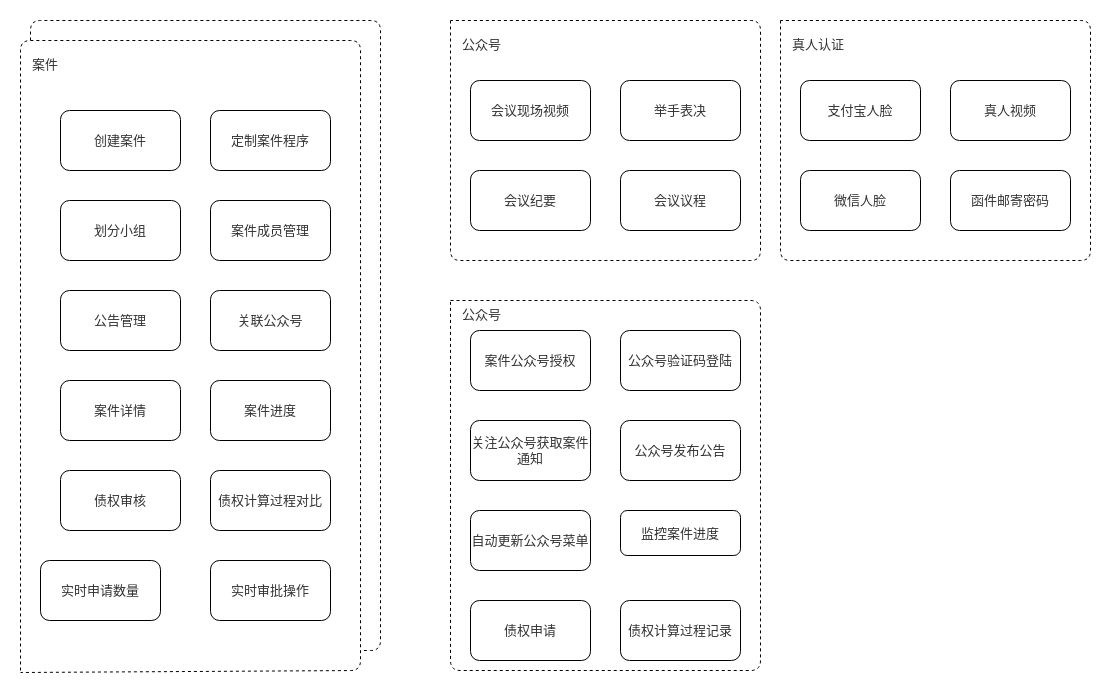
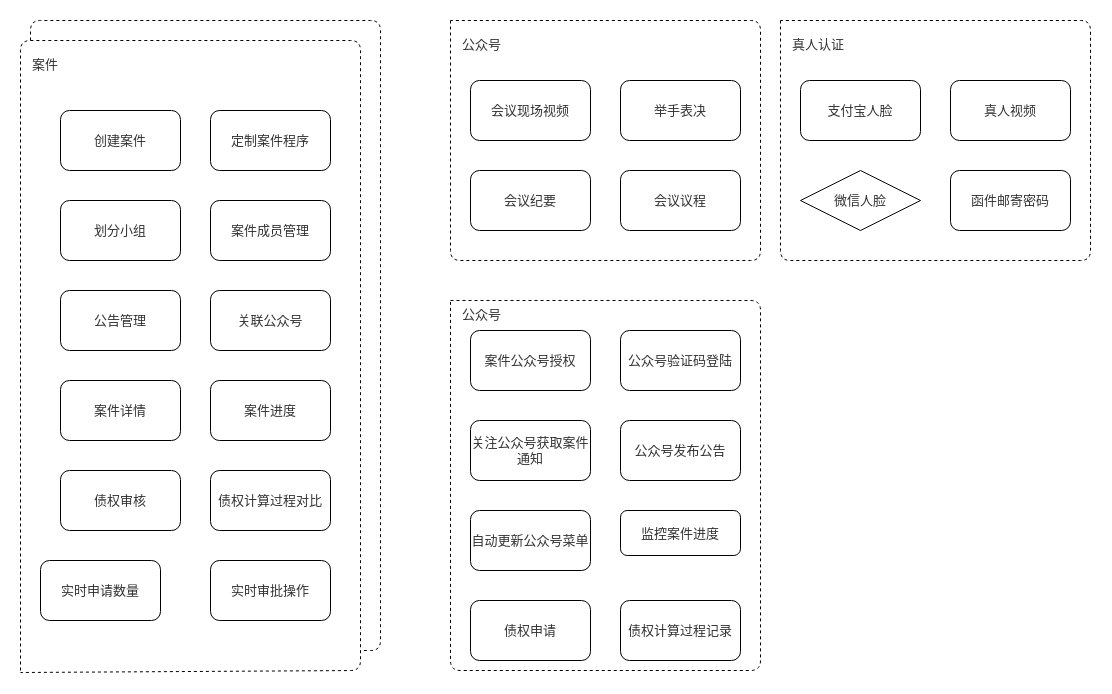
  <mxCell id="0" />
  <mxCell id="1" parent="0" />
  <mxCell id="2" value="" style="endArrow=none;dashed=1;html=1;rounded=1;" parent="1" edge="1"><mxGeometry width="50" height="50" relative="1" as="geometry"><mxPoint x="20" y="670" as="sourcePoint" /><mxPoint x="20" y="672" as="targetPoint" /><Array as="points"><mxPoint x="20" y="40" /><mxPoint x="360" y="40" /><mxPoint x="360" y="670" /></Array></mxGeometry></mxCell>
  <mxCell id="3" value="&lt;span style=&quot;color: rgb(50, 50, 50); font-family: &amp;quot;Microsoft YaHei&amp;quot;, 微软雅黑, Arial; font-size: 13px; background-color: rgba(255, 255, 255, 0.01);&quot;&gt;创建案件&lt;/span&gt;" style="rounded=1;whiteSpace=wrap;html=1;" parent="1" vertex="1"><mxGeometry x="60" y="110" width="120" height="60" as="geometry" /></mxCell>
  <mxCell id="4" value="" style="endArrow=none;dashed=1;html=1;rounded=1;" parent="1" edge="1"><mxGeometry width="50" height="50" relative="1" as="geometry"><mxPoint x="30" y="40" as="sourcePoint" /><mxPoint x="360" y="650" as="targetPoint" /><Array as="points"><mxPoint x="30" y="20" /><mxPoint x="380" y="20" /><mxPoint x="380" y="650" /></Array></mxGeometry></mxCell>
  <mxCell id="5" value="&lt;span style=&quot;color: rgb(50, 50, 50); font-family: &amp;quot;Microsoft YaHei&amp;quot;, 微软雅黑, Arial; font-size: 13px; background-color: rgba(255, 255, 255, 0.01);&quot;&gt;定制案件程序&lt;/span&gt;" style="rounded=1;whiteSpace=wrap;html=1;" parent="1" vertex="1"><mxGeometry x="210" y="110" width="120" height="60" as="geometry" /></mxCell>
  <mxCell id="6" value="&lt;span style=&quot;color: rgb(50, 50, 50); font-family: &amp;quot;Microsoft YaHei&amp;quot;, 微软雅黑, Arial; font-size: 13px; background-color: rgba(255, 255, 255, 0.01);&quot;&gt;划分小组&lt;/span&gt;" style="rounded=1;whiteSpace=wrap;html=1;" parent="1" vertex="1"><mxGeometry x="60" y="200" width="120" height="60" as="geometry" /></mxCell>
  <mxCell id="7" value="&lt;span style=&quot;color: rgb(50, 50, 50); font-family: &amp;quot;Microsoft YaHei&amp;quot;, 微软雅黑, Arial; font-size: 13px; background-color: rgba(255, 255, 255, 0.01);&quot;&gt;案件成员管理&lt;/span&gt;" style="rounded=1;whiteSpace=wrap;html=1;" parent="1" vertex="1"><mxGeometry x="210" y="200" width="120" height="60" as="geometry" /></mxCell>
  <mxCell id="8" value="&lt;span style=&quot;color: rgb(50, 50, 50); font-family: &amp;quot;Microsoft YaHei&amp;quot;, 微软雅黑, Arial; font-size: 13px; background-color: rgba(255, 255, 255, 0.01);&quot;&gt;公告管理&lt;/span&gt;" style="rounded=1;whiteSpace=wrap;html=1;" parent="1" vertex="1"><mxGeometry x="60" y="290" width="120" height="60" as="geometry" /></mxCell>
  <mxCell id="9" value="&lt;span style=&quot;color: rgb(50, 50, 50); font-family: &amp;quot;Microsoft YaHei&amp;quot;, 微软雅黑, Arial; font-size: 13px; background-color: rgba(255, 255, 255, 0.01);&quot;&gt;关联公众号&lt;/span&gt;" style="rounded=1;whiteSpace=wrap;html=1;" parent="1" vertex="1"><mxGeometry x="210" y="290" width="120" height="60" as="geometry" /></mxCell>
  <mxCell id="10" value="&lt;span style=&quot;color: rgb(50, 50, 50); font-family: &amp;quot;Microsoft YaHei&amp;quot;, 微软雅黑, Arial; font-size: 13px; background-color: rgba(255, 255, 255, 0.01);&quot;&gt;案件详情&lt;/span&gt;" style="rounded=1;whiteSpace=wrap;html=1;" parent="1" vertex="1"><mxGeometry x="60" y="380" width="120" height="60" as="geometry" /></mxCell>
  <mxCell id="11" value="&lt;span style=&quot;color: rgb(50, 50, 50); font-family: &amp;quot;Microsoft YaHei&amp;quot;, 微软雅黑, Arial; font-size: 13px; background-color: rgba(255, 255, 255, 0.01);&quot;&gt;案件进度&lt;/span&gt;" style="rounded=1;whiteSpace=wrap;html=1;" parent="1" vertex="1"><mxGeometry x="210" y="380" width="120" height="60" as="geometry" /></mxCell>
  <mxCell id="12" value="&lt;span style=&quot;color: rgb(50, 50, 50); font-family: &amp;quot;Microsoft YaHei&amp;quot;, 微软雅黑, Arial; font-size: 13px; background-color: rgba(255, 255, 255, 0.01);&quot;&gt;债权审核&lt;/span&gt;" style="rounded=1;whiteSpace=wrap;html=1;" parent="1" vertex="1"><mxGeometry x="60" y="470" width="120" height="60" as="geometry" /></mxCell>
  <mxCell id="13" value="&lt;span style=&quot;color: rgb(50, 50, 50); font-family: &amp;quot;Microsoft YaHei&amp;quot;, 微软雅黑, Arial; font-size: 13px; background-color: rgba(255, 255, 255, 0.01);&quot;&gt;债权计算过程对比&lt;/span&gt;" style="rounded=1;whiteSpace=wrap;html=1;" parent="1" vertex="1"><mxGeometry x="210" y="470" width="120" height="60" as="geometry" /></mxCell>
  <mxCell id="14" value="&lt;span style=&quot;color: rgb(50, 50, 50); font-family: &amp;quot;Microsoft YaHei&amp;quot;, 微软雅黑, Arial; font-size: 13px; background-color: rgba(255, 255, 255, 0.01);&quot;&gt;实时申请数量&lt;/span&gt;" style="rounded=1;whiteSpace=wrap;html=1;" parent="1" vertex="1"><mxGeometry x="40" y="560" width="120" height="60" as="geometry" /></mxCell>
  <mxCell id="15" value="&lt;span style=&quot;color: rgb(50, 50, 50); font-family: &amp;quot;Microsoft YaHei&amp;quot;, 微软雅黑, Arial; font-size: 13px; background-color: rgba(255, 255, 255, 0.01);&quot;&gt;实时审批操作&lt;/span&gt;" style="rounded=1;whiteSpace=wrap;html=1;" parent="1" vertex="1"><mxGeometry x="210" y="560" width="120" height="60" as="geometry" /></mxCell>
  <mxCell id="16" value="&lt;span style=&quot;color: rgb(50, 50, 50); font-family: &amp;quot;Microsoft YaHei&amp;quot;, 微软雅黑, Arial; font-size: 13px; font-style: normal; font-variant-ligatures: normal; font-variant-caps: normal; font-weight: 400; letter-spacing: normal; orphans: 2; text-align: center; text-indent: 0px; text-transform: none; widows: 2; word-spacing: 0px; -webkit-text-stroke-width: 0px; white-space: normal; background-color: rgba(255, 255, 255, 0.01); text-decoration-thickness: initial; text-decoration-style: initial; text-decoration-color: initial; display: inline !important; float: none;&quot;&gt;案件&lt;/span&gt;" style="text;whiteSpace=wrap;html=1;rounded=1;" parent="1" vertex="1"><mxGeometry x="30" y="50" width="60" height="40" as="geometry" /></mxCell>
  <mxCell id="17" value="" style="endArrow=none;dashed=1;html=1;rounded=1;" parent="1" edge="1"><mxGeometry width="50" height="50" relative="1" as="geometry"><mxPoint x="450" y="300" as="sourcePoint" /><mxPoint x="450" y="300" as="targetPoint" /><Array as="points"><mxPoint x="760" y="300" /><mxPoint x="760" y="670" /><mxPoint x="450" y="670" /></Array></mxGeometry></mxCell>
  <mxCell id="18" value="&lt;span style=&quot;color: rgb(50, 50, 50); font-family: &amp;quot;Microsoft YaHei&amp;quot;, 微软雅黑, Arial; font-size: 13px; background-color: rgba(255, 255, 255, 0.01);&quot;&gt;案件公众号授权&lt;/span&gt;" style="rounded=1;whiteSpace=wrap;html=1;" parent="1" vertex="1"><mxGeometry x="470" y="330" width="120" height="60" as="geometry" /></mxCell>
  <mxCell id="19" value="&lt;span style=&quot;color: rgb(50, 50, 50); font-family: &amp;quot;Microsoft YaHei&amp;quot;, 微软雅黑, Arial; font-size: 13px; background-color: rgba(255, 255, 255, 0.01);&quot;&gt;公众号验证码登陆&lt;/span&gt;" style="rounded=1;whiteSpace=wrap;html=1;" parent="1" vertex="1"><mxGeometry x="620" y="330" width="120" height="60" as="geometry" /></mxCell>
  <mxCell id="20" value="&lt;span style=&quot;color: rgb(50, 50, 50); font-family: &amp;quot;Microsoft YaHei&amp;quot;, 微软雅黑, Arial; font-size: 13px; background-color: rgba(255, 255, 255, 0.01);&quot;&gt;关注公众号获取案件通知&lt;/span&gt;" style="rounded=1;whiteSpace=wrap;html=1;" parent="1" vertex="1"><mxGeometry x="470" y="420" width="120" height="60" as="geometry" /></mxCell>
  <mxCell id="21" value="&lt;span style=&quot;color: rgb(50, 50, 50); font-family: &amp;quot;Microsoft YaHei&amp;quot;, 微软雅黑, Arial; font-size: 13px; background-color: rgba(255, 255, 255, 0.01);&quot;&gt;公众号发布公告&lt;/span&gt;" style="rounded=1;whiteSpace=wrap;html=1;" parent="1" vertex="1"><mxGeometry x="620" y="420" width="120" height="60" as="geometry" /></mxCell>
  <mxCell id="22" value="&lt;span style=&quot;color: rgb(50, 50, 50); font-family: &amp;quot;Microsoft YaHei&amp;quot;, 微软雅黑, Arial; font-size: 13px; background-color: rgba(255, 255, 255, 0.01);&quot;&gt;自动更新公众号菜单&lt;/span&gt;" style="rounded=1;whiteSpace=wrap;html=1;" parent="1" vertex="1"><mxGeometry x="470" y="510" width="120" height="60" as="geometry" /></mxCell>
  <mxCell id="23" value="&lt;span style=&quot;color: rgb(50, 50, 50); font-family: &amp;quot;Microsoft YaHei&amp;quot;, 微软雅黑, Arial; font-size: 13px; background-color: rgba(255, 255, 255, 0.01);&quot;&gt;监控案件进度&lt;/span&gt;" style="rounded=1;whiteSpace=wrap;html=1;" parent="1" vertex="1"><mxGeometry x="620" y="510" width="120" height="45" as="geometry" /></mxCell>
  <mxCell id="24" value="&lt;span style=&quot;color: rgb(50, 50, 50); font-family: &amp;quot;Microsoft YaHei&amp;quot;, 微软雅黑, Arial; font-size: 13px; background-color: rgba(255, 255, 255, 0.01);&quot;&gt;债权申请&lt;/span&gt;" style="rounded=1;whiteSpace=wrap;html=1;" parent="1" vertex="1"><mxGeometry x="470" y="600" width="120" height="60" as="geometry" /></mxCell>
  <mxCell id="25" value="&lt;span style=&quot;color: rgb(50, 50, 50); font-family: &amp;quot;Microsoft YaHei&amp;quot;, 微软雅黑, Arial; font-size: 13px; background-color: rgba(255, 255, 255, 0.01);&quot;&gt;债权计算过程记录&lt;/span&gt;" style="rounded=1;whiteSpace=wrap;html=1;" parent="1" vertex="1"><mxGeometry x="620" y="600" width="120" height="60" as="geometry" /></mxCell>
  <mxCell id="26" value="&lt;span style=&quot;color: rgb(50, 50, 50); font-family: &amp;quot;Microsoft YaHei&amp;quot;, 微软雅黑, Arial; font-size: 13px; font-style: normal; font-variant-ligatures: normal; font-variant-caps: normal; font-weight: 400; letter-spacing: normal; orphans: 2; text-align: center; text-indent: 0px; text-transform: none; widows: 2; word-spacing: 0px; -webkit-text-stroke-width: 0px; white-space: normal; background-color: rgba(255, 255, 255, 0.01); text-decoration-thickness: initial; text-decoration-style: initial; text-decoration-color: initial; display: inline !important; float: none;&quot;&gt;公众号&lt;/span&gt;" style="text;whiteSpace=wrap;html=1;rounded=1;" parent="1" vertex="1"><mxGeometry x="460" y="300" width="60" height="40" as="geometry" /></mxCell>
  <mxCell id="27" value="" style="endArrow=none;dashed=1;html=1;rounded=1;" parent="1" edge="1"><mxGeometry width="50" height="50" relative="1" as="geometry"><mxPoint x="450" y="20" as="sourcePoint" /><mxPoint x="450" y="20" as="targetPoint" /><Array as="points"><mxPoint x="450" y="260" /><mxPoint x="760" y="260" /><mxPoint x="760" y="20" /></Array></mxGeometry></mxCell>
  <mxCell id="28" value="&lt;span style=&quot;color: rgb(50, 50, 50); font-family: &amp;quot;Microsoft YaHei&amp;quot;, 微软雅黑, Arial; font-size: 13px; background-color: rgba(255, 255, 255, 0.01);&quot;&gt;会议现场视频&lt;/span&gt;" style="rounded=1;whiteSpace=wrap;html=1;" parent="1" vertex="1"><mxGeometry x="470" y="80" width="120" height="60" as="geometry" /></mxCell>
  <mxCell id="29" value="&lt;span style=&quot;color: rgb(50, 50, 50); font-family: &amp;quot;Microsoft YaHei&amp;quot;, 微软雅黑, Arial; font-size: 13px; background-color: rgba(255, 255, 255, 0.01);&quot;&gt;举手表决&lt;/span&gt;" style="rounded=1;whiteSpace=wrap;html=1;" parent="1" vertex="1"><mxGeometry x="620" y="80" width="120" height="60" as="geometry" /></mxCell>
  <mxCell id="30" value="&lt;span style=&quot;color: rgb(50, 50, 50); font-family: &amp;quot;Microsoft YaHei&amp;quot;, 微软雅黑, Arial; font-size: 13px; background-color: rgba(255, 255, 255, 0.01);&quot;&gt;会议纪要&lt;/span&gt;" style="rounded=1;whiteSpace=wrap;html=1;" parent="1" vertex="1"><mxGeometry x="470" y="170" width="120" height="60" as="geometry" /></mxCell>
  <mxCell id="31" value="&lt;span style=&quot;color: rgb(50, 50, 50); font-family: &amp;quot;Microsoft YaHei&amp;quot;, 微软雅黑, Arial; font-size: 13px; background-color: rgba(255, 255, 255, 0.01);&quot;&gt;会议议程&lt;/span&gt;" style="rounded=1;whiteSpace=wrap;html=1;" parent="1" vertex="1"><mxGeometry x="620" y="170" width="120" height="60" as="geometry" /></mxCell>
  <mxCell id="32" value="&lt;span style=&quot;color: rgb(50, 50, 50); font-family: &amp;quot;Microsoft YaHei&amp;quot;, 微软雅黑, Arial; font-size: 13px; font-style: normal; font-variant-ligatures: normal; font-variant-caps: normal; font-weight: 400; letter-spacing: normal; orphans: 2; text-align: center; text-indent: 0px; text-transform: none; widows: 2; word-spacing: 0px; -webkit-text-stroke-width: 0px; white-space: normal; background-color: rgba(255, 255, 255, 0.01); text-decoration-thickness: initial; text-decoration-style: initial; text-decoration-color: initial; display: inline !important; float: none;&quot;&gt;公众号&lt;/span&gt;" style="text;whiteSpace=wrap;html=1;rounded=1;" parent="1" vertex="1"><mxGeometry x="460" y="30" width="60" height="40" as="geometry" /></mxCell>
  <mxCell id="33" value="" style="endArrow=none;dashed=1;html=1;rounded=1;" parent="1" edge="1"><mxGeometry width="50" height="50" relative="1" as="geometry"><mxPoint x="780" y="20" as="sourcePoint" /><mxPoint x="780" y="20" as="targetPoint" /><Array as="points"><mxPoint x="780" y="260" /><mxPoint x="1090" y="260" /><mxPoint x="1090" y="20" /></Array></mxGeometry></mxCell>
  <mxCell id="34" value="&lt;span style=&quot;color: rgb(50, 50, 50); font-family: &amp;quot;Microsoft YaHei&amp;quot;, 微软雅黑, Arial; font-size: 13px; background-color: rgba(255, 255, 255, 0.01);&quot;&gt;支付宝人脸&lt;/span&gt;" style="rounded=1;whiteSpace=wrap;html=1;" parent="1" vertex="1"><mxGeometry x="800" y="80" width="120" height="60" as="geometry" /></mxCell>
  <mxCell id="35" value="&lt;span style=&quot;color: rgb(50, 50, 50); font-family: &amp;quot;Microsoft YaHei&amp;quot;, 微软雅黑, Arial; font-size: 13px; background-color: rgba(255, 255, 255, 0.01);&quot;&gt;真人视频&lt;/span&gt;" style="rounded=1;whiteSpace=wrap;html=1;" parent="1" vertex="1"><mxGeometry x="950" y="80" width="120" height="60" as="geometry" /></mxCell>
- <mxCell id="36" value="&lt;span style=&quot;color: rgb(50, 50, 50); font-family: &amp;quot;Microsoft YaHei&amp;quot;, 微软雅黑, Arial; font-size: 13px; background-color: rgba(255, 255, 255, 0.01);&quot;&gt;微信人脸&lt;/span&gt;" style="rounded=1;whiteSpace=wrap;html=1;" parent="1" vertex="1"><mxGeometry x="800" y="170" width="120" height="60" as="geometry" /></mxCell>
+ <mxCell id="36" value="&lt;span style=&quot;color: rgb(50, 50, 50); font-family: &amp;quot;Microsoft YaHei&amp;quot;, 微软雅黑, Arial; font-size: 13px; background-color: rgba(255, 255, 255, 0.01);&quot;&gt;微信人脸&lt;/span&gt;" style="rhombus;whiteSpace=wrap;html=1;" parent="1" vertex="1"><mxGeometry x="800" y="170" width="120" height="60" as="geometry" /></mxCell>
  <mxCell id="37" value="&lt;span style=&quot;color: rgb(50, 50, 50); font-family: &amp;quot;Microsoft YaHei&amp;quot;, 微软雅黑, Arial; font-size: 13px; background-color: rgba(255, 255, 255, 0.01);&quot;&gt;函件邮寄密码&lt;/span&gt;" style="rounded=1;whiteSpace=wrap;html=1;" parent="1" vertex="1"><mxGeometry x="950" y="170" width="120" height="60" as="geometry" /></mxCell>
  <mxCell id="38" value="&lt;span style=&quot;color: rgb(50, 50, 50); font-family: &amp;quot;Microsoft YaHei&amp;quot;, 微软雅黑, Arial; font-size: 13px; text-align: center; background-color: rgba(255, 255, 255, 0.01);&quot;&gt;真人认证&lt;/span&gt;" style="text;whiteSpace=wrap;html=1;rounded=1;" parent="1" vertex="1"><mxGeometry x="790" y="30" width="60" height="40" as="geometry" /></mxCell>
